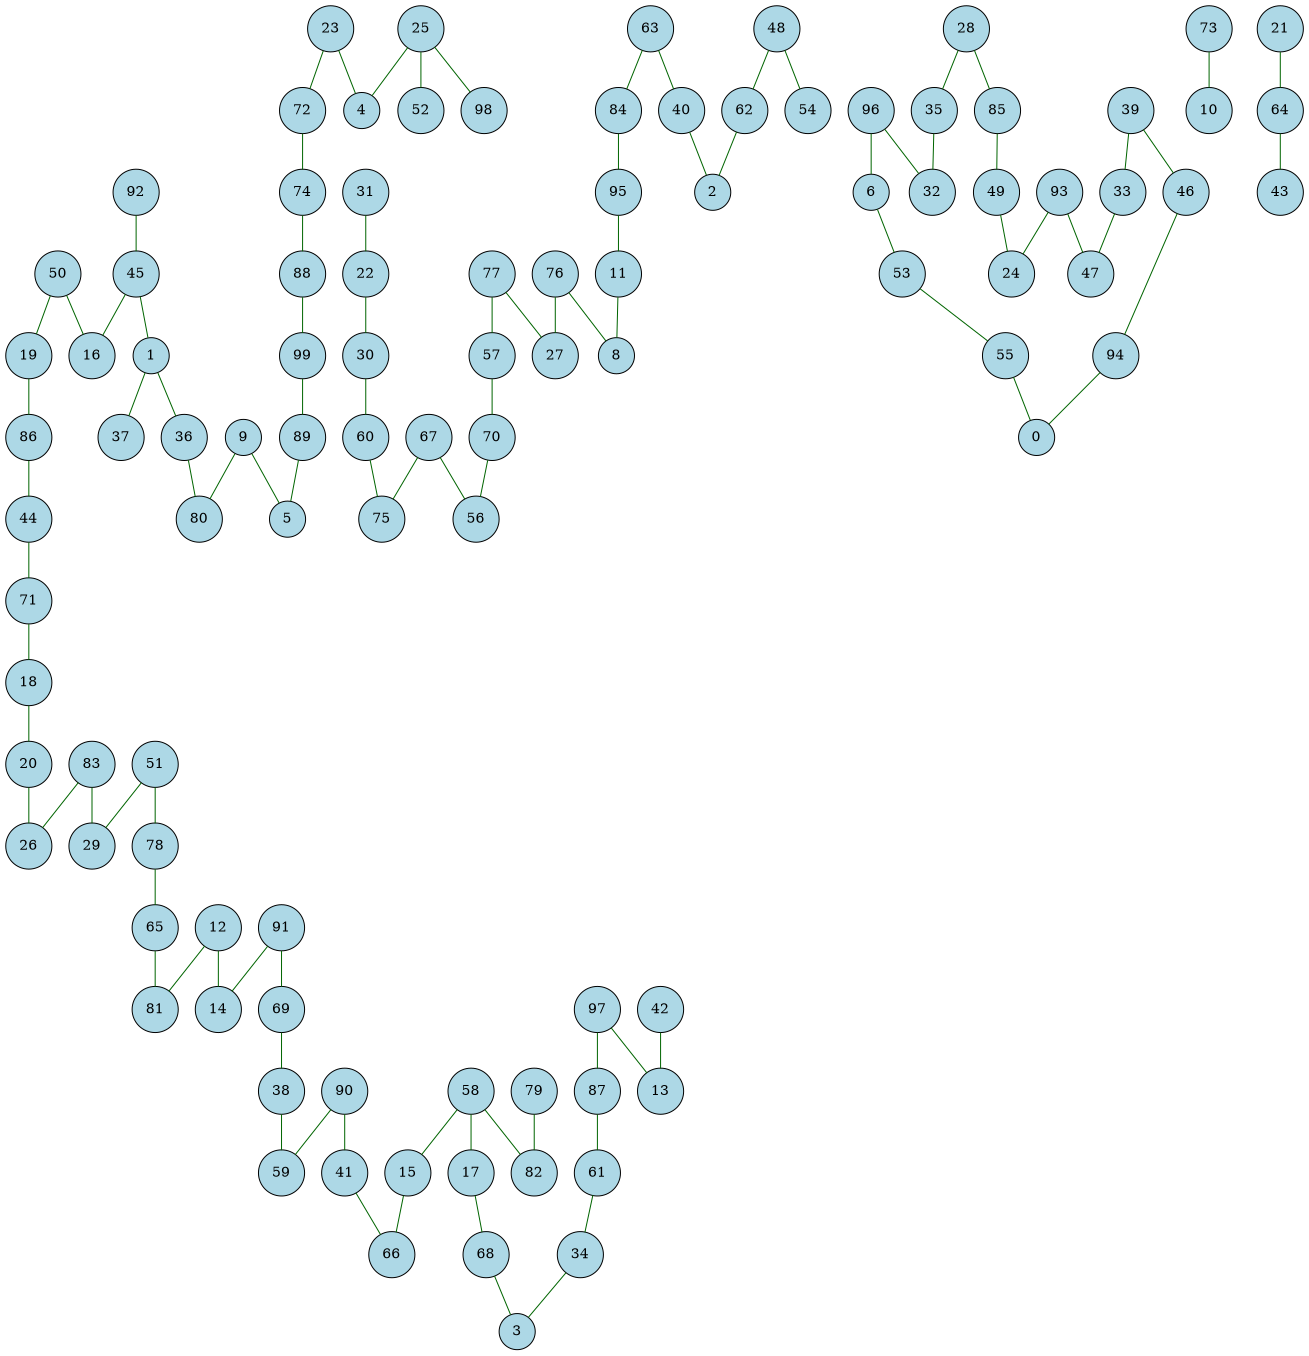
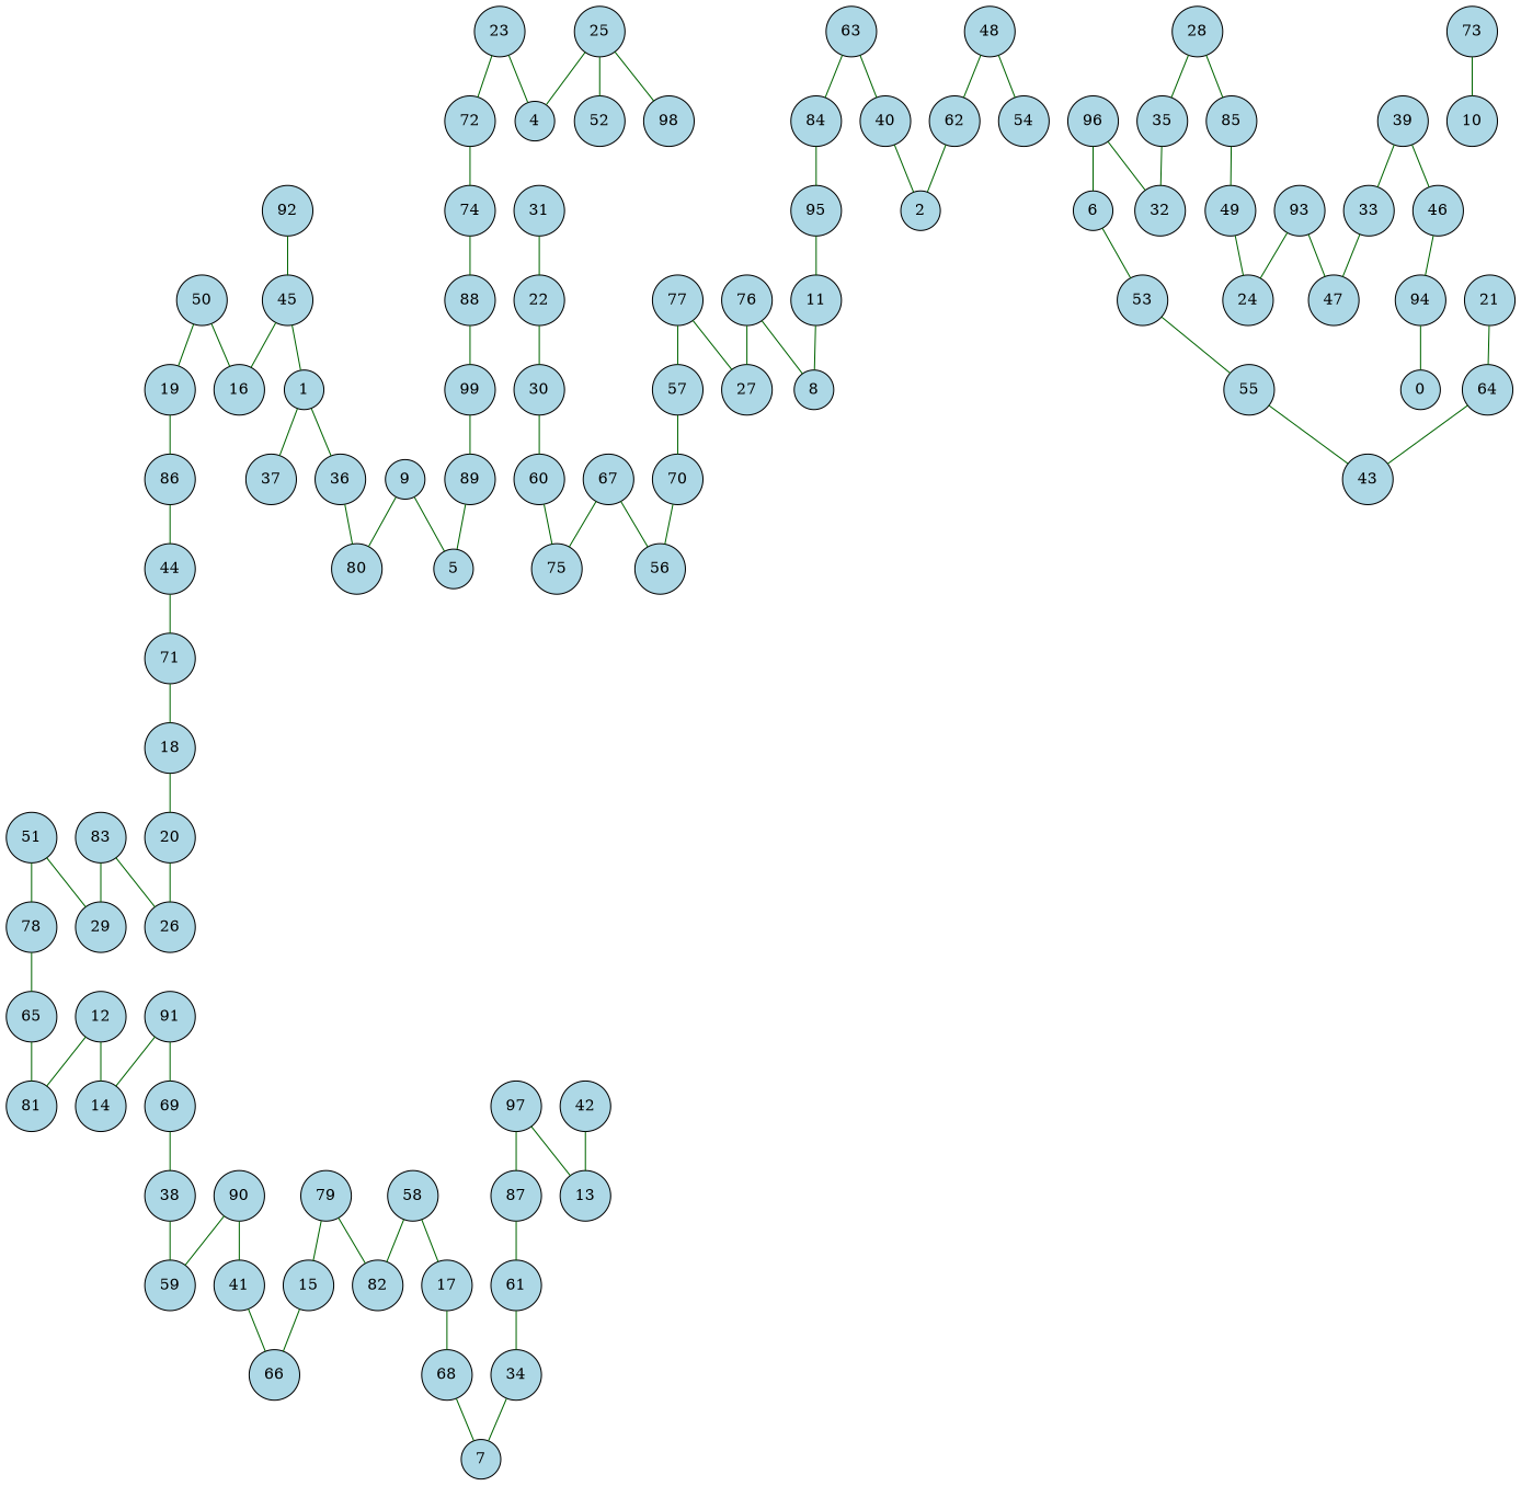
  graph {
    node [fillcolor=lightblue shape=circle style=filled]
    edge [color=darkgreen]
    86
    44
    71
    18
    23
    72
    4
    74
    88
    92
    45
    1
    16
    36
    37
    25
    52
    98
    80
    99
    89
    5
    9
    51
    29
    78
    65
    83
    26
    41
    66
    57
    70
    56
    19
    90
    59
    61
    34
-   3
+   3 [label=7]
    20
    12
    81
    14
    50
    38
    79
    15
    82
    96
    32
    6
    53
    69
    39
    46
    33
    94
    47
    0
    49
    24
    17
    68
    76
    8
    27
    77
    87
    55
    42
    13
    97
    85
    58
    40
    2
    11
    95
    28
    35
    67
    75
    60
    31
    22
    73
    10
    30
    63
    84
    64
    43
    93
    91
    48
    62
    54
    21
    86 -- 44
    44 -- 71
    71 -- 18
    18 -- 20
    23 -- 72
    23 -- 4
    72 -- 74
    74 -- 88
    88 -- 99
    92 -- 45
    45 -- 1
    45 -- 16
    1 -- 36
    1 -- 37
    36 -- 80
    25 -- 4
    25 -- 52
    25 -- 98
    99 -- 89
    89 -- 5
    9 -- 80
    9 -- 5
    51 -- 29
    51 -- 78
    78 -- 65
    65 -- 81
    83 -- 29
    83 -- 26
    41 -- 66
    57 -- 70
    70 -- 56
    19 -- 86
    90 -- 41
    90 -- 59
    61 -- 34
    34 -- 3
    20 -- 26
    12 -- 81
    12 -- 14
    50 -- 16
    50 -- 19
    38 -- 59
-   58 -- 15
+   79 -- 15
    79 -- 82
    15 -- 66
    96 -- 32
    96 -- 6
    6 -- 53
    53 -- 55
    69 -- 38
    39 -- 46
    39 -- 33
    46 -- 94
    33 -- 47
    94 -- 0
    49 -- 24
    17 -- 68
    68 -- 3
    76 -- 8
    76 -- 27
    77 -- 57
    77 -- 27
    87 -- 61
-   55 -- 0
+   55 -- 43
    42 -- 13
    97 -- 87
    97 -- 13
    85 -- 49
    58 -- 82
    58 -- 17
    40 -- 2
    11 -- 8
    95 -- 11
    28 -- 85
    28 -- 35
    35 -- 32
    67 -- 56
    67 -- 75
    60 -- 75
    31 -- 22
    22 -- 30
    73 -- 10
    30 -- 60
    63 -- 40
    63 -- 84
    84 -- 95
    64 -- 43
    93 -- 47
    93 -- 24
    91 -- 14
    91 -- 69
    48 -- 62
    48 -- 54
    62 -- 2
    21 -- 64
  }
